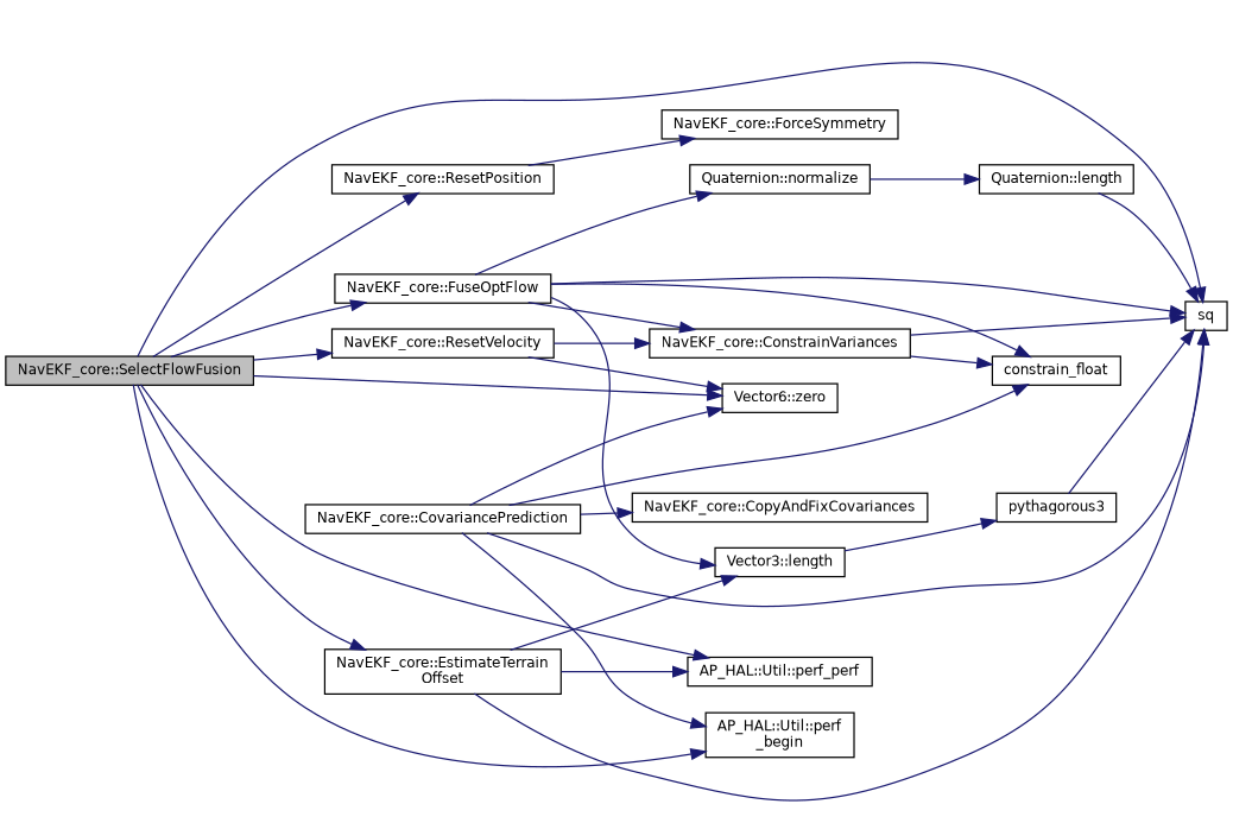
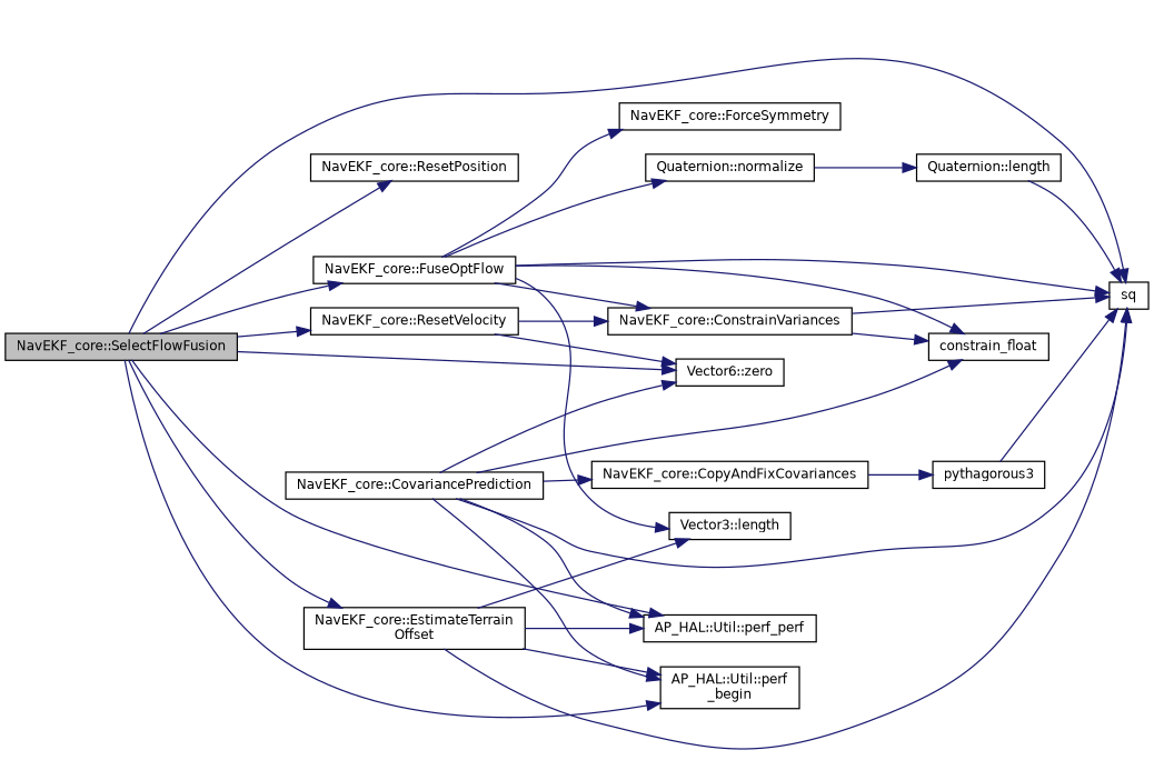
  digraph {
    rankdir=LR
    node [color=black fillcolor=white fontname=Helvetica fontsize=10 shape=record style=filled]
    edge [color=midnightblue fontname=Helvetica fontsize=10 labelfontname=Helvetica labelfontsize=10 style=solid]
    n1 [fillcolor=grey75 fontcolor=black height=0.2 label="NavEKF_core::SelectFlowFusion" width=0.4]
    n2 [height=0.2 label="AP_HAL::Util::perf\l_begin" width=0.4]
    n3 [height=0.2 label="Vector6::zero" width=0.4]
    n4 [height=0.2 label="NavEKF_core::ResetVelocity" width=0.4]
    n5 [height=0.2 label="NavEKF_core::ResetPosition" width=0.4]
    n6 [height=0.2 label="NavEKF_core::EstimateTerrain\lOffset" width=0.4]
    n7 [height=0.2 label=sq width=0.4]
    n8 [height=0.2 label="AP_HAL::Util::perf_perf" width=0.4]
    n9 [height=0.2 label="NavEKF_core::FuseOptFlow" width=0.4]
    n10 [height=0.2 label="NavEKF_core::ConstrainVariances" width=0.4]
    n11 [height=0.2 label="Vector3::length" width=0.4]
    n12 [height=0.2 label="NavEKF_core::CovariancePrediction" width=0.4]
    n13 [height=0.2 label=constrain_float width=0.4]
    n14 [height=0.2 label="NavEKF_core::CopyAndFixCovariances" width=0.4]
    n15 [height=0.2 label="Quaternion::normalize" width=0.4]
    n16 [height=0.2 label="NavEKF_core::ForceSymmetry" width=0.4]
    n17 [height=0.2 label=pythagorous3 width=0.4]
    n18 [height=0.2 label="Quaternion::length" width=0.4]
    n1 -> n2
    n1 -> n3
    n1 -> n4
    n1 -> n5
    n1 -> n6
    n1 -> n7
    n1 -> n8
    n1 -> n9
    n4 -> n3
    n4 -> n10
+   n6 -> n2
    n6 -> n7
    n6 -> n8
    n6 -> n11
    n9 -> n7
    n9 -> n10
    n9 -> n11
    n9 -> n13
    n9 -> n15
-   n5 -> n16
+   n9 -> n16
    n10 -> n7
    n10 -> n13
-   n11 -> n17
+   n14 -> n17
    n12 -> n2
    n12 -> n3
    n12 -> n7
+   n12 -> n8
    n12 -> n13
    n12 -> n14
    n15 -> n18
    n17 -> n7
    n18 -> n7
  }
